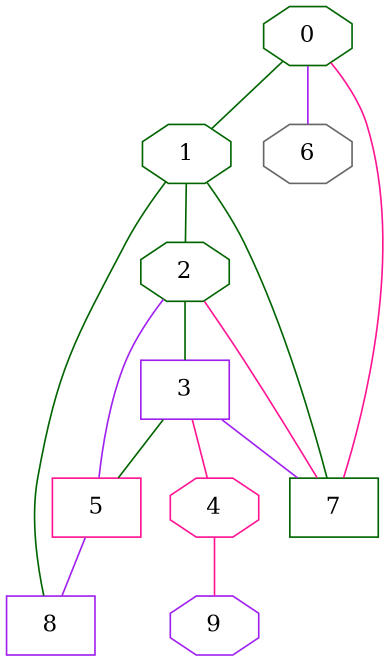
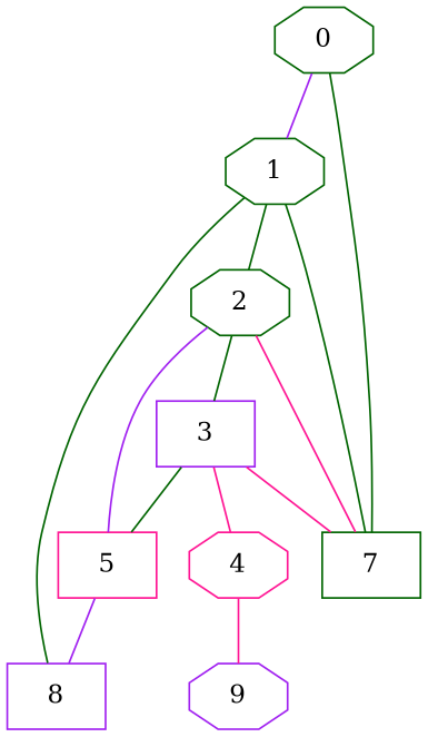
  graph {
    node [color=darkgreen shape=octagon]
    edge [color=darkgreen]
    0
    1
-   6 [color=gray40]
    7 [shape=box]
    2
    8 [color=purple shape=box]
    3 [color=purple shape=box]
    5 [color=deeppink shape=box]
    4 [color=deeppink]
    9 [color=purple]
-   0 -- 1
-   0 -- 6 [color=purple]
-   0 -- 7 [color=deeppink]
+   0 -- 1 [color=purple]
+   0 -- 7
    1 -- 7
    1 -- 2
    1 -- 8
    2 -- 7 [color=deeppink]
    2 -- 3
    2 -- 5 [color=purple]
-   3 -- 7 [color=purple]
+   3 -- 7 [color=deeppink]
    3 -- 5
    3 -- 4 [color=deeppink]
    5 -- 8 [color=purple]
    4 -- 9 [color=deeppink]
  }
